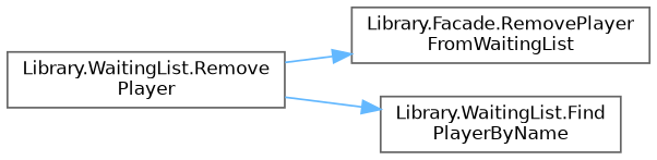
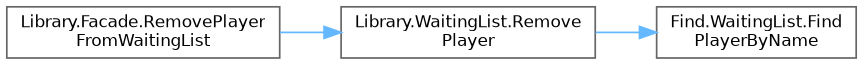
  digraph {
    rankdir=LR
    node [color=grey40 fillcolor=white fontname=Helvetica fontsize=10 shape=box style=filled]
    edge [color=steelblue1 fontname=Helvetica fontsize=10 labelfontname=Helvetica labelfontsize=10 style=solid]
    n1 [height=0.2 label="Library.Facade.RemovePlayer\lFromWaitingList" width=0.4]
    n2 [height=0.2 label="Library.WaitingList.Remove\lPlayer" width=0.4]
-   n3 [height=0.2 label="Library.WaitingList.Find\lPlayerByName" width=0.4]
-   n2 -> n1
+   n3 [height=0.2 label="Find.WaitingList.Find\lPlayerByName" width=0.4]
+   n1 -> n2
    n2 -> n3
  }
